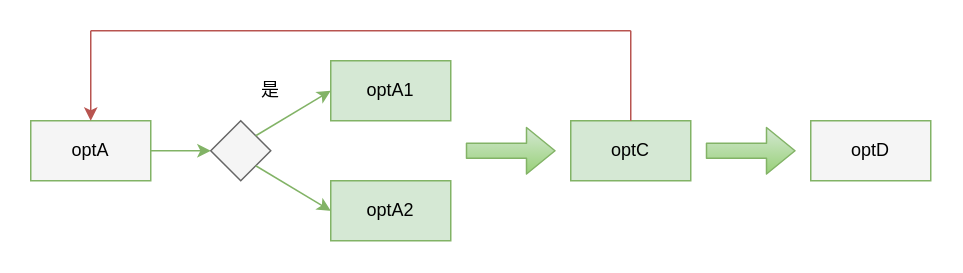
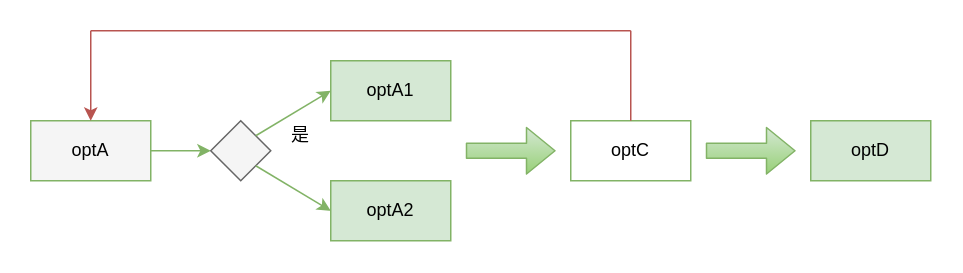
  <mxCell id="0" />
  <mxCell id="1" parent="0" />
  <mxCell id="2" style="edgeStyle=orthogonalEdgeStyle;rounded=0;orthogonalLoop=1;jettySize=auto;html=1;entryX=0;entryY=0.5;entryDx=0;entryDy=0;fillColor=#d5e8d4;strokeColor=#82b366;gradientColor=#97d077;" edge="1" parent="1" source="3" target="4"><mxGeometry relative="1" as="geometry" /></mxCell>
  <mxCell id="3" value="optA" style="rounded=0;whiteSpace=wrap;html=1;strokeWidth=1;fillColor=#f5f5f5;strokeColor=#82b366;" vertex="1" parent="1"><mxGeometry x="20" y="80" width="80" height="40" as="geometry" /></mxCell>
  <mxCell id="4" value="" style="rhombus;whiteSpace=wrap;html=1;strokeWidth=1;fillColor=#f5f5f5;strokeColor=#666666;fontColor=#333333;" vertex="1" parent="1"><mxGeometry x="140" y="80" width="40" height="40" as="geometry" /></mxCell>
  <mxCell id="5" value="optA1" style="rounded=0;whiteSpace=wrap;html=1;strokeWidth=1;fillColor=#d5e8d4;strokeColor=#82b366;" vertex="1" parent="1"><mxGeometry x="220" y="40" width="80" height="40" as="geometry" /></mxCell>
  <mxCell id="6" value="optA2" style="rounded=0;whiteSpace=wrap;html=1;strokeWidth=1;fillColor=#d5e8d4;strokeColor=#82b366;" vertex="1" parent="1"><mxGeometry x="220" y="120" width="80" height="40" as="geometry" /></mxCell>
- <mxCell id="7" value="optC" style="rounded=0;whiteSpace=wrap;html=1;strokeWidth=1;fillColor=#d5e8d4;strokeColor=#82b366;" vertex="1" parent="1"><mxGeometry x="380" y="80" width="80" height="40" as="geometry" /></mxCell>
- <mxCell id="8" value="optD" style="rounded=0;whiteSpace=wrap;html=1;strokeWidth=1;fillColor=#f5f5f5;strokeColor=#82b366;" vertex="1" parent="1"><mxGeometry x="540" y="80" width="80" height="40" as="geometry" /></mxCell>
+ <mxCell id="7" value="optC" style="rounded=0;whiteSpace=wrap;html=1;strokeWidth=1;fillColor=#ffffff;strokeColor=#82b366;" vertex="1" parent="1"><mxGeometry x="380" y="80" width="80" height="40" as="geometry" /></mxCell>
+ <mxCell id="8" value="optD" style="rounded=0;whiteSpace=wrap;html=1;strokeWidth=1;fillColor=#d5e8d4;strokeColor=#82b366;" vertex="1" parent="1"><mxGeometry x="540" y="80" width="80" height="40" as="geometry" /></mxCell>
  <mxCell id="9" value="" style="endArrow=classic;html=1;entryX=0.5;entryY=0;entryDx=0;entryDy=0;fillColor=#f8cecc;strokeColor=#b85450;" edge="1" parent="1" target="3"><mxGeometry width="50" height="50" relative="1" as="geometry"><mxPoint x="60" y="20" as="sourcePoint" /><mxPoint x="50" y="20" as="targetPoint" /></mxGeometry></mxCell>
  <mxCell id="10" value="" style="endArrow=none;html=1;fillColor=#f8cecc;strokeColor=#b85450;" edge="1" parent="1"><mxGeometry width="50" height="50" relative="1" as="geometry"><mxPoint x="60" y="20" as="sourcePoint" /><mxPoint x="420" y="20" as="targetPoint" /></mxGeometry></mxCell>
  <mxCell id="11" value="" style="endArrow=none;html=1;exitX=0.5;exitY=0;exitDx=0;exitDy=0;fillColor=#f8cecc;strokeColor=#b85450;" edge="1" parent="1" source="7"><mxGeometry width="50" height="50" relative="1" as="geometry"><mxPoint x="430" y="80" as="sourcePoint" /><mxPoint x="420" y="20" as="targetPoint" /></mxGeometry></mxCell>
  <mxCell id="12" value="" style="endArrow=classic;html=1;entryX=0;entryY=0.5;entryDx=0;entryDy=0;exitX=1;exitY=0;exitDx=0;exitDy=0;fillColor=#d5e8d4;strokeColor=#82b366;gradientColor=#97d077;" edge="1" parent="1" source="4" target="5"><mxGeometry width="50" height="50" relative="1" as="geometry"><mxPoint x="140" y="100" as="sourcePoint" /><mxPoint x="190" y="50" as="targetPoint" /></mxGeometry></mxCell>
  <mxCell id="13" value="" style="endArrow=classic;html=1;exitX=1;exitY=1;exitDx=0;exitDy=0;entryX=0;entryY=0.5;entryDx=0;entryDy=0;fillColor=#d5e8d4;strokeColor=#82b366;gradientColor=#97d077;" edge="1" parent="1" source="4" target="6"><mxGeometry width="50" height="50" relative="1" as="geometry"><mxPoint x="150" y="240" as="sourcePoint" /><mxPoint x="200" y="190" as="targetPoint" /></mxGeometry></mxCell>
- <mxCell id="14" value="是" style="text;html=1;strokeColor=none;fillColor=none;align=center;verticalAlign=middle;whiteSpace=wrap;rounded=0;" vertex="1" parent="1"><mxGeometry x="170" y="50" width="20" height="20" as="geometry" /></mxCell>
+ <mxCell id="14" value="是" style="text;html=1;strokeColor=none;fillColor=none;align=center;verticalAlign=middle;whiteSpace=wrap;rounded=0;" vertex="1" parent="1"><mxGeometry x="190" y="80" width="20" height="20" as="geometry" /></mxCell>
  <mxCell id="15" value="" style="shape=flexArrow;endArrow=classic;html=1;fillColor=#d5e8d4;strokeColor=#82b366;gradientColor=#97d077;" edge="1" parent="1"><mxGeometry width="50" height="50" relative="1" as="geometry"><mxPoint x="310" y="100" as="sourcePoint" /><mxPoint x="370" y="100" as="targetPoint" /></mxGeometry></mxCell>
  <mxCell id="16" value="" style="shape=flexArrow;endArrow=classic;html=1;fillColor=#d5e8d4;strokeColor=#82b366;gradientColor=#97d077;" edge="1" parent="1"><mxGeometry width="50" height="50" relative="1" as="geometry"><mxPoint x="470" y="100" as="sourcePoint" /><mxPoint x="530" y="100" as="targetPoint" /></mxGeometry></mxCell>
